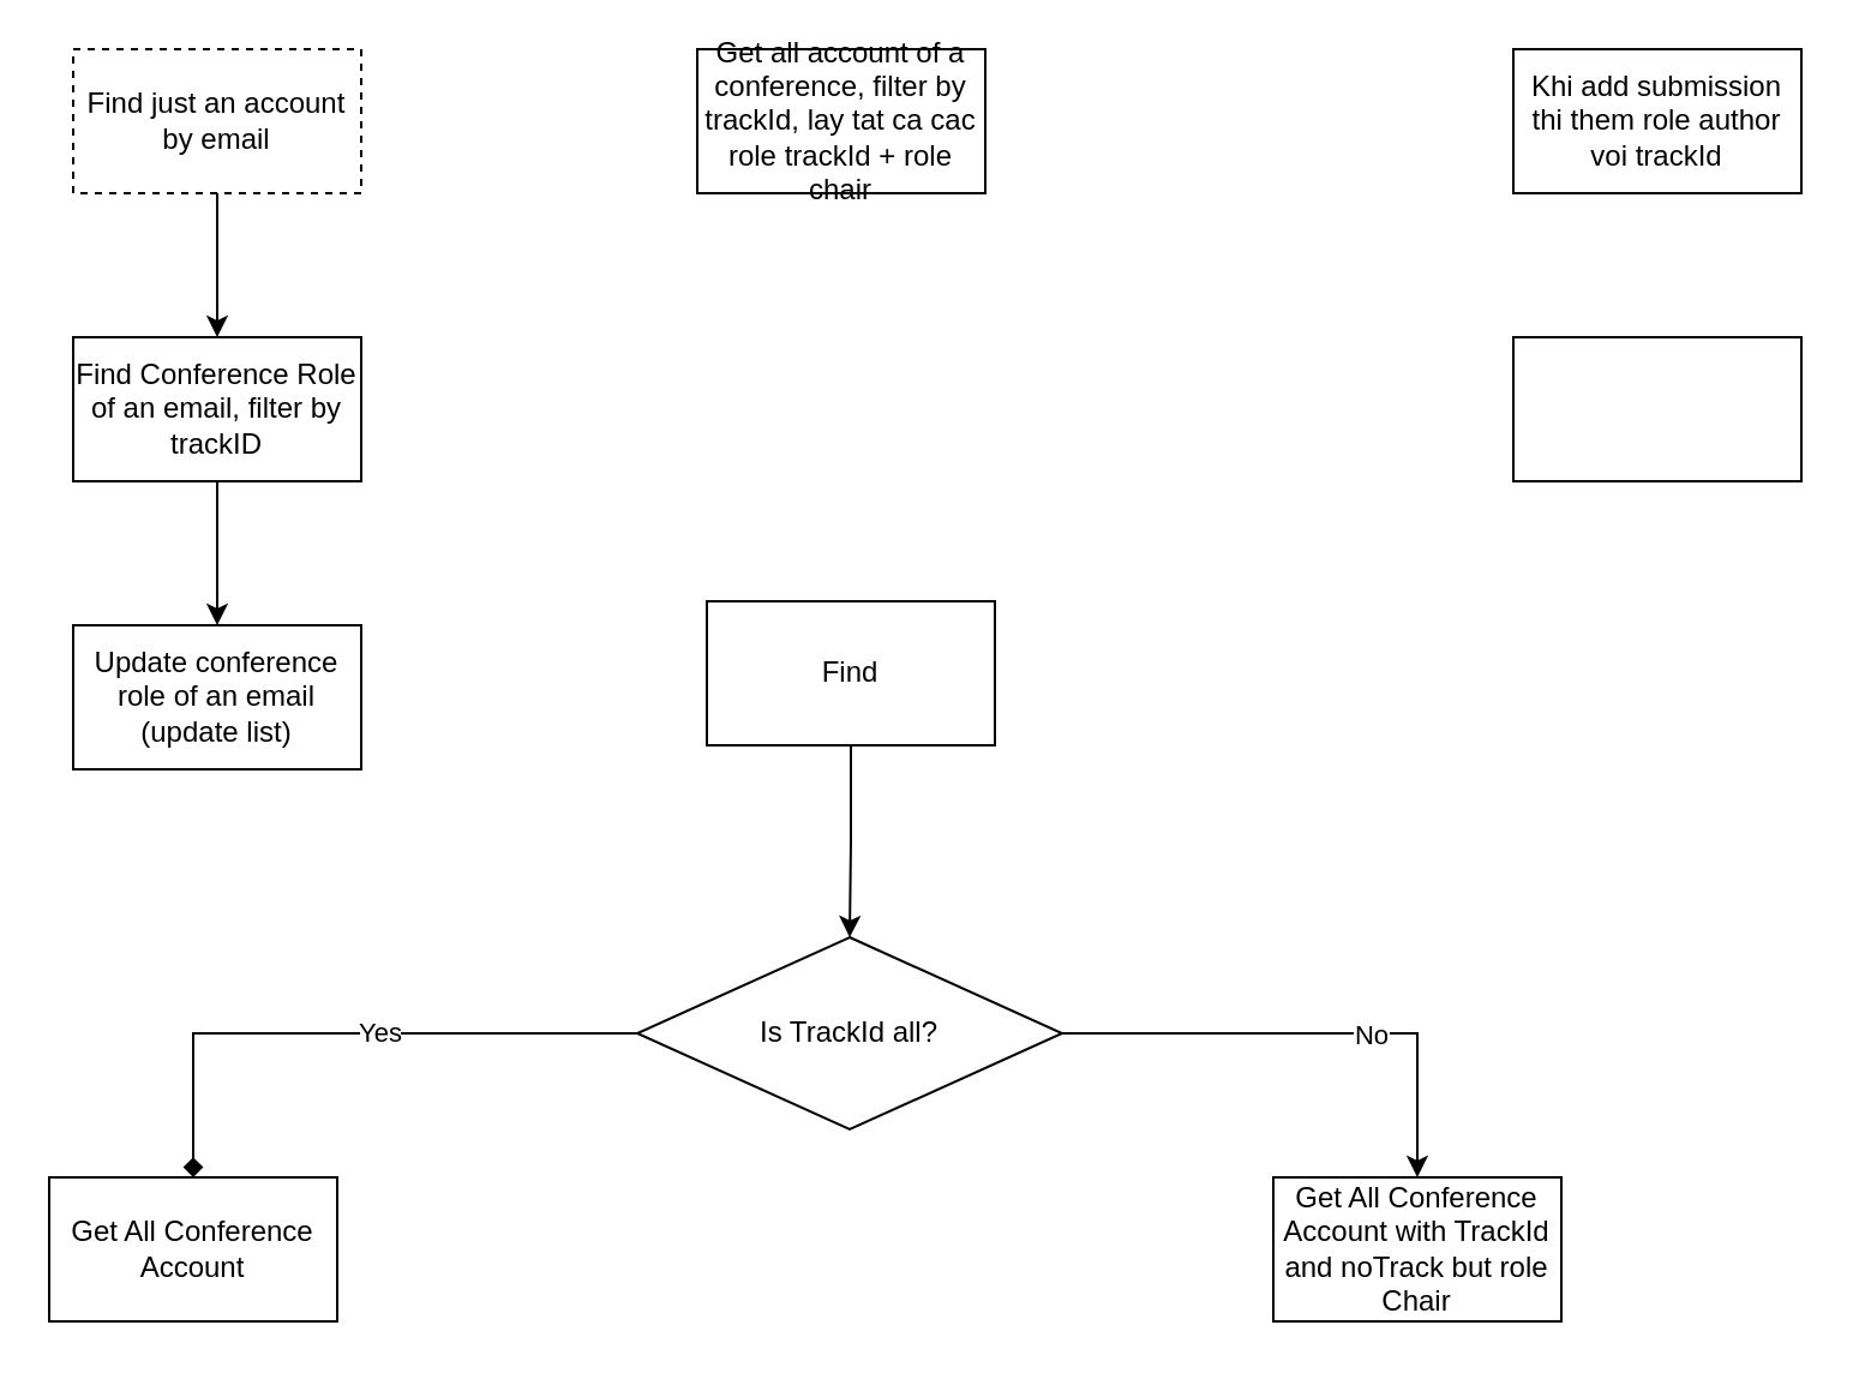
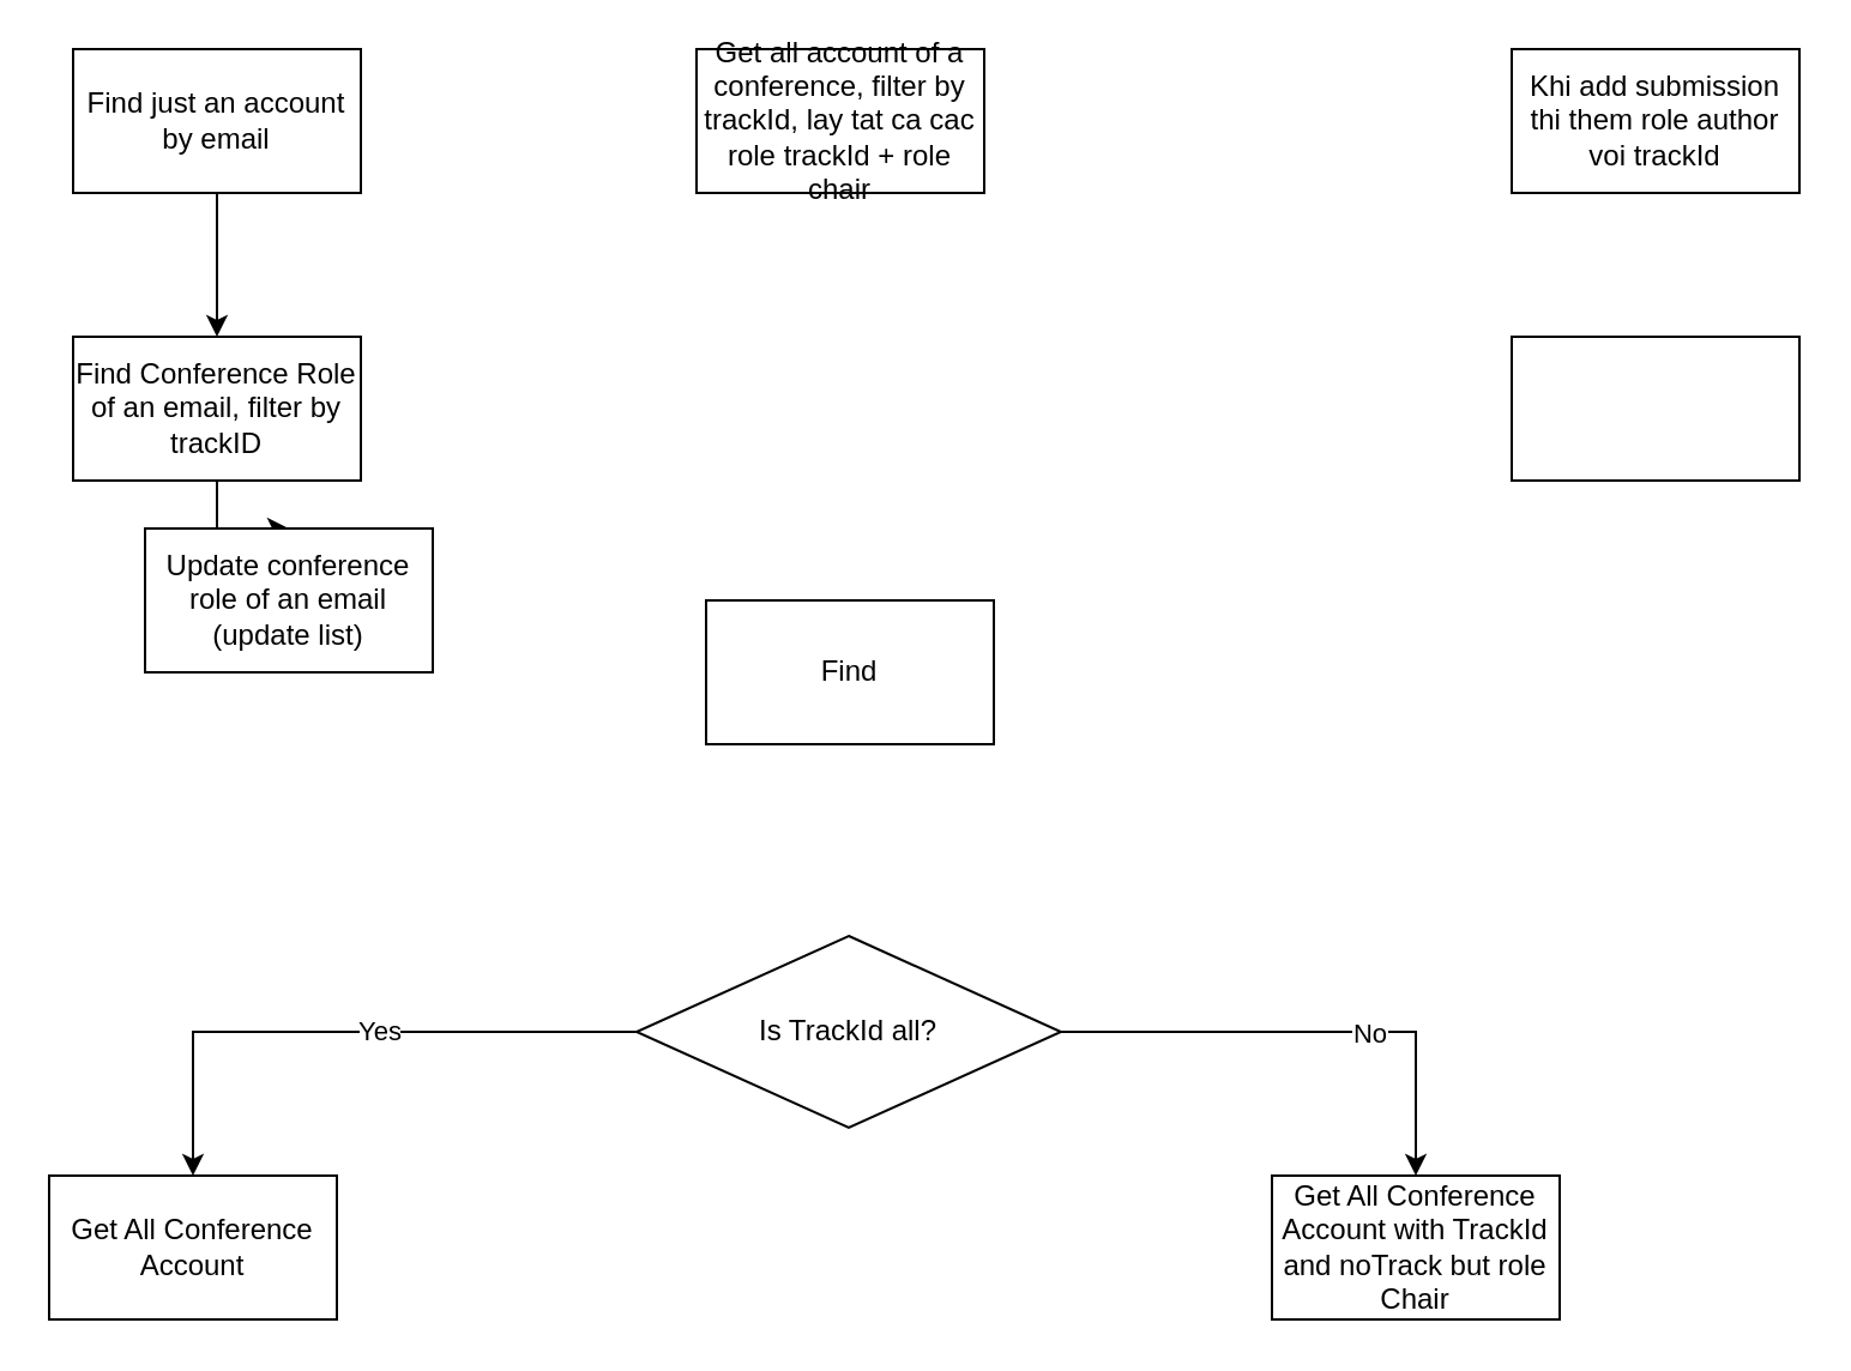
  <mxCell id="0" />
  <mxCell id="1" parent="0" />
  <mxCell id="2" style="edgeStyle=orthogonalEdgeStyle;rounded=0;orthogonalLoop=1;jettySize=auto;html=1;entryX=0.5;entryY=0;entryDx=0;entryDy=0;" parent="1" source="3" target="5" edge="1"><mxGeometry relative="1" as="geometry" /></mxCell>
- <mxCell id="3" value="Find just an account by email" style="rounded=0;whiteSpace=wrap;html=1;dashed=1;" parent="1" vertex="1"><mxGeometry x="30" y="20" width="120" height="60" as="geometry" /></mxCell>
+ <mxCell id="3" value="Find just an account by email" style="rounded=0;whiteSpace=wrap;html=1;" parent="1" vertex="1"><mxGeometry x="30" y="20" width="120" height="60" as="geometry" /></mxCell>
  <mxCell id="4" style="edgeStyle=orthogonalEdgeStyle;rounded=0;orthogonalLoop=1;jettySize=auto;html=1;entryX=0.5;entryY=0;entryDx=0;entryDy=0;" parent="1" source="5" target="6" edge="1"><mxGeometry relative="1" as="geometry" /></mxCell>
  <mxCell id="5" value="Find Conference Role of an email, filter by trackID" style="rounded=0;whiteSpace=wrap;html=1;" parent="1" vertex="1"><mxGeometry x="30" y="140" width="120" height="60" as="geometry" /></mxCell>
- <mxCell id="6" value="Update conference role of an email (update list)" style="rounded=0;whiteSpace=wrap;html=1;" parent="1" vertex="1"><mxGeometry x="30" y="260" width="120" height="60" as="geometry" /></mxCell>
+ <mxCell id="6" value="Update conference role of an email (update list)" style="rounded=0;whiteSpace=wrap;html=1;" parent="1" vertex="1"><mxGeometry x="60" y="220" width="120" height="60" as="geometry" /></mxCell>
  <mxCell id="7" value="Get all account of a conference, filter by trackId, lay tat ca cac role trackId + role chair" style="rounded=0;whiteSpace=wrap;html=1;" parent="1" vertex="1"><mxGeometry x="290" y="20" width="120" height="60" as="geometry" /></mxCell>
  <mxCell id="8" value="Khi add submission thi them role author voi trackId" style="rounded=0;whiteSpace=wrap;html=1;" parent="1" vertex="1"><mxGeometry x="630" y="20" width="120" height="60" as="geometry" /></mxCell>
  <mxCell id="9" value="" style="rounded=0;whiteSpace=wrap;html=1;" parent="1" vertex="1"><mxGeometry x="630" y="140" width="120" height="60" as="geometry" /></mxCell>
- <mxCell id="10" style="edgeStyle=orthogonalEdgeStyle;rounded=0;orthogonalLoop=1;jettySize=auto;html=1;entryX=0.5;entryY=0;entryDx=0;entryDy=0;" edge="1" parent="1" source="11" target="16"><mxGeometry relative="1" as="geometry" /></mxCell>
  <mxCell id="11" value="Find" style="rounded=0;whiteSpace=wrap;html=1;" vertex="1" parent="1"><mxGeometry x="294" y="250" width="120" height="60" as="geometry" /></mxCell>
- <mxCell id="12" style="edgeStyle=orthogonalEdgeStyle;rounded=0;orthogonalLoop=1;jettySize=auto;html=1;entryX=0.5;entryY=0;entryDx=0;entryDy=0;endArrow=diamond;" edge="1" parent="1" source="16" target="17"><mxGeometry relative="1" as="geometry" /></mxCell>
+ <mxCell id="12" style="edgeStyle=orthogonalEdgeStyle;rounded=0;orthogonalLoop=1;jettySize=auto;html=1;entryX=0.5;entryY=0;entryDx=0;entryDy=0;" edge="1" parent="1" source="16" target="17"><mxGeometry relative="1" as="geometry" /></mxCell>
  <mxCell id="13" value="Yes" style="edgeLabel;html=1;align=center;verticalAlign=middle;resizable=0;points=[];" vertex="1" connectable="0" parent="12"><mxGeometry x="-0.118" y="-1" relative="1" as="geometry"><mxPoint as="offset" /></mxGeometry></mxCell>
  <mxCell id="14" style="edgeStyle=orthogonalEdgeStyle;rounded=0;orthogonalLoop=1;jettySize=auto;html=1;entryX=0.5;entryY=0;entryDx=0;entryDy=0;" edge="1" parent="1" source="16" target="18"><mxGeometry relative="1" as="geometry" /></mxCell>
  <mxCell id="15" value="No" style="edgeLabel;html=1;align=center;verticalAlign=middle;resizable=0;points=[];" vertex="1" connectable="0" parent="14"><mxGeometry x="0.231" relative="1" as="geometry"><mxPoint as="offset" /></mxGeometry></mxCell>
  <mxCell id="16" value="Is TrackId all?" style="rhombus;whiteSpace=wrap;html=1;" vertex="1" parent="1"><mxGeometry x="265" y="390" width="177" height="80" as="geometry" /></mxCell>
  <mxCell id="17" value="Get All Conference Account" style="rounded=0;whiteSpace=wrap;html=1;" vertex="1" parent="1"><mxGeometry x="20" y="490" width="120" height="60" as="geometry" /></mxCell>
  <mxCell id="18" value="Get All Conference Account with TrackId and noTrack but role Chair" style="rounded=0;whiteSpace=wrap;html=1;" vertex="1" parent="1"><mxGeometry x="530" y="490" width="120" height="60" as="geometry" /></mxCell>
